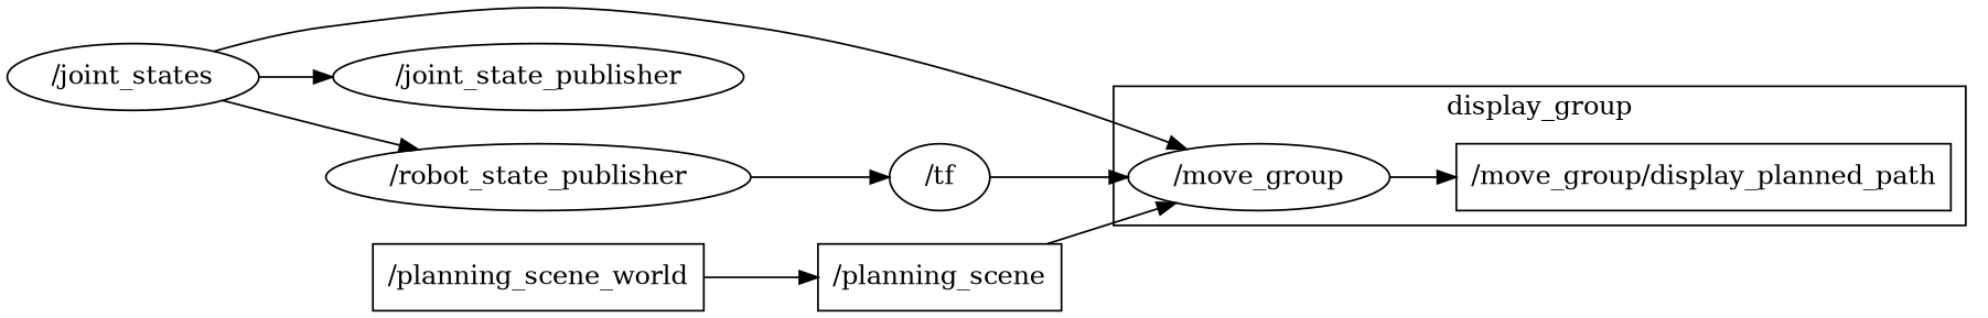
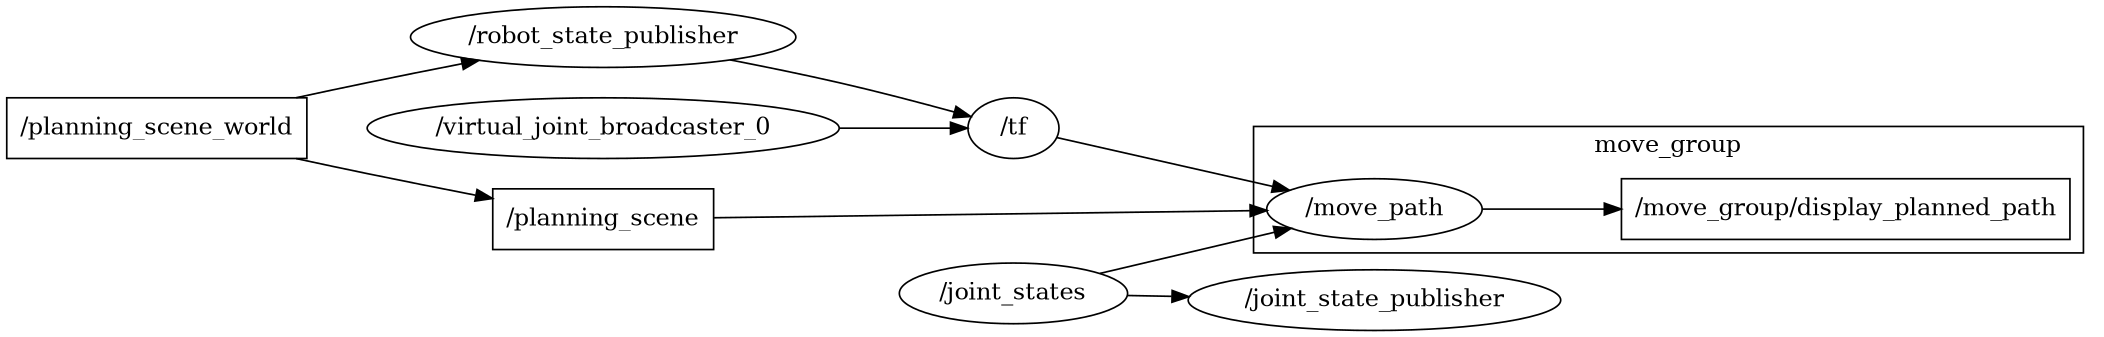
  digraph {
    rankdir=LR
    "/move_group/display_planned_path" [shape=box]
-   "/move_group"
+   "/move_group" [label="/move_path"]
    "/joint_states" [shape=ellipse]
    "/joint_state_publisher"
    "/robot_state_publisher"
    "/tf" [shape=ellipse]
+   "/virtual_joint_broadcaster_0"
    "/planning_scene_world" [shape=box]
    "/planning_scene" [shape=box]
    subgraph cluster_1 {
-     label=display_group
+     label=move_group
      "/move_group/display_planned_path"
      "/move_group"
    }
    "/move_group" -> "/move_group/display_planned_path"
    "/joint_states" -> "/move_group"
    "/joint_states" -> "/joint_state_publisher"
-   "/joint_states" -> "/robot_state_publisher"
+   "/planning_scene_world" -> "/robot_state_publisher"
    "/robot_state_publisher" -> "/tf"
    "/tf" -> "/move_group"
+   "/virtual_joint_broadcaster_0" -> "/tf"
    "/planning_scene_world" -> "/planning_scene"
    "/planning_scene" -> "/move_group"
  }
